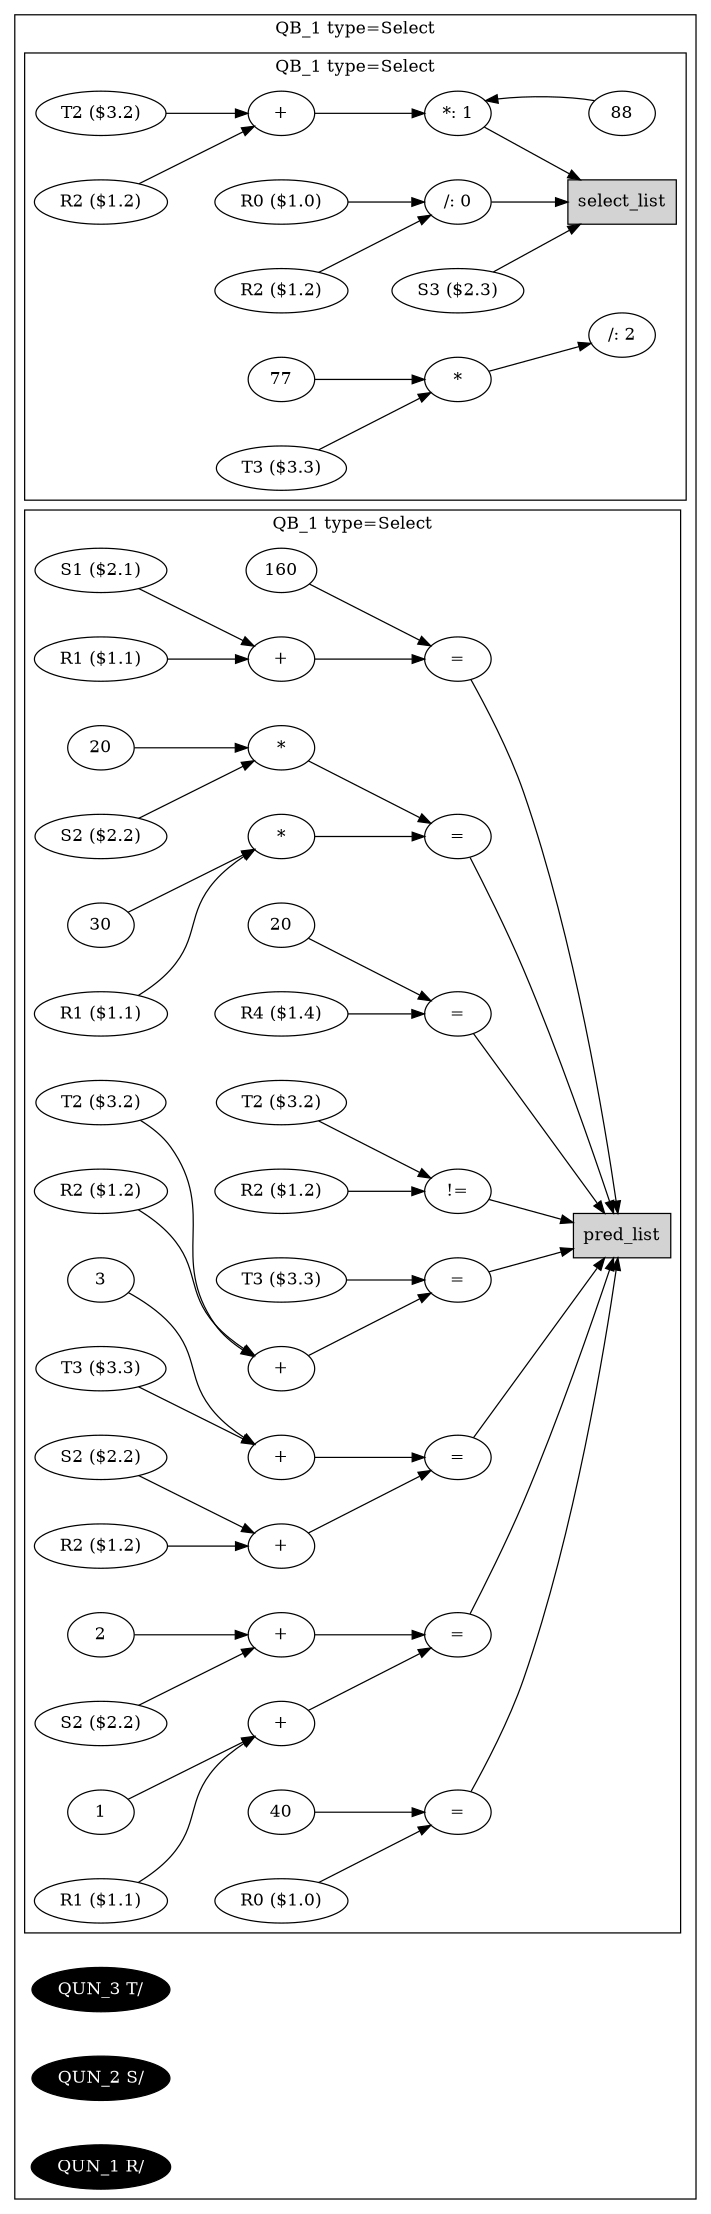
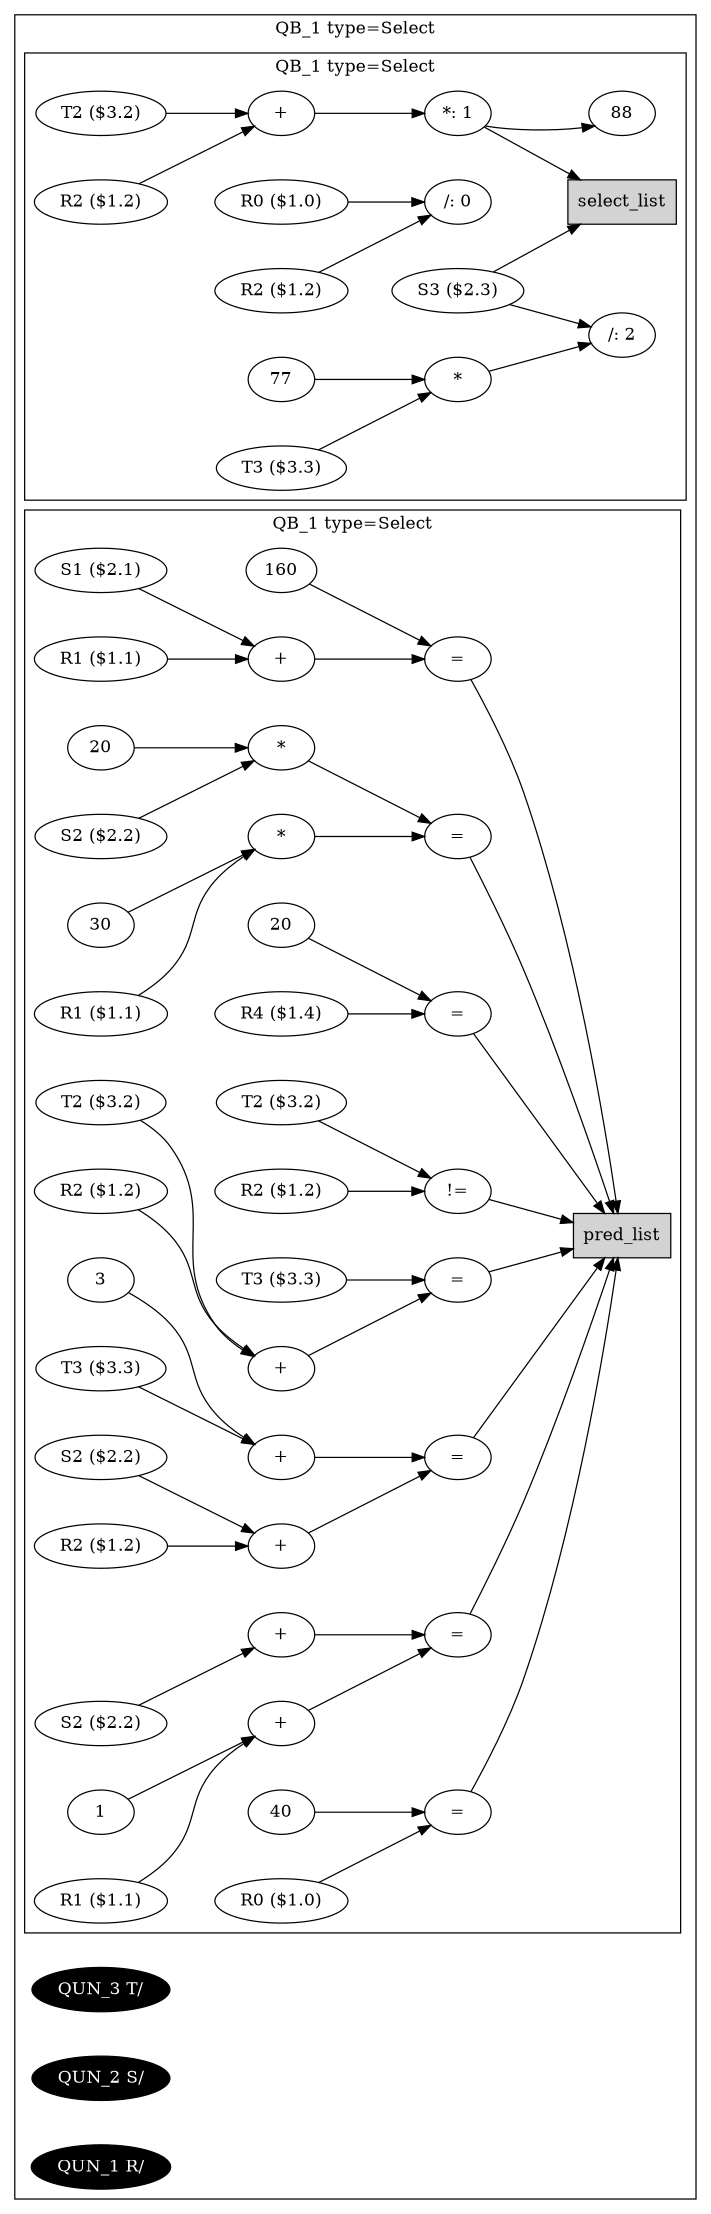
  digraph {
    nodesep=0.5
    ordering=in
    rankdir=LR
    n1 [label=select_list shape=box style=filled]
    n2 [label="/: 0"]
    n3 [label="R2 ($1.2)"]
    n4 [label="R0 ($1.0)"]
    n5 [label="*: 1"]
    n6 [label=88]
    n7 [label="+"]
    n8 [label="R2 ($1.2)"]
    n9 [label="T2 ($3.2)"]
    n10 [label="/: 2"]
    n11 [label="*"]
    n12 [label="T3 ($3.3)"]
    n13 [label=77]
    n14 [label="S3 ($2.3)"]
    n15 [label="="]
    n16 [label=pred_list shape=box style=filled]
    n17 [label="R0 ($1.0)"]
    n18 [label=40]
    n19 [label="="]
    n20 [label="+"]
    n21 [label="R1 ($1.1)"]
    n22 [label=1]
    n23 [label="+"]
    n24 [label="S2 ($2.2)"]
-   n25 [label=2]
    n26 [label="="]
    n27 [label="+"]
    n28 [label="R2 ($1.2)"]
    n29 [label="S2 ($2.2)"]
    n30 [label="+"]
    n31 [label="T3 ($3.3)"]
    n32 [label=3]
    n33 [label="="]
    n34 [label="+"]
    n35 [label="R2 ($1.2)"]
    n36 [label="T2 ($3.2)"]
    n37 [label="T3 ($3.3)"]
    n38 [label="!="]
    n39 [label="R2 ($1.2)"]
    n40 [label="T2 ($3.2)"]
    n41 [label="="]
    n42 [label="R4 ($1.4)"]
    n43 [label=20]
    n44 [label="="]
    n45 [label="*"]
    n46 [label="R1 ($1.1)"]
    n47 [label=30]
    n48 [label="*"]
    n49 [label="S2 ($2.2)"]
    n50 [label=20]
    n51 [label="="]
    n52 [label="+"]
    n53 [label="R1 ($1.1)"]
    n54 [label="S1 ($2.1)"]
    n55 [label=160]
    n56 [fillcolor=black fontcolor=white label="QUN_3 T/" style=filled]
    n57 [fillcolor=black fontcolor=white label="QUN_2 S/" style=filled]
    n58 [fillcolor=black fontcolor=white label="QUN_1 R/" style=filled]
    subgraph cluster_1 {
      label="QB_1 type=Select"
      n56
      n57
      n58
      subgraph cluster_2 {
        label="QB_1 type=Select"
        n1
        n2
        n3
        n4
        n5
        n6
        n7
        n8
        n9
        n10
        n11
        n12
        n13
        n14
      }
      subgraph cluster_3 {
        label="QB_1 type=Select"
        n15
        n16
        n17
        n18
        n19
        n20
        n21
        n22
        n23
        n24
-       n25
        n26
        n27
        n28
        n29
        n30
        n31
        n32
        n33
        n34
        n35
        n36
        n37
        n38
        n39
        n40
        n41
        n42
        n43
        n44
        n45
        n46
        n47
        n48
        n49
        n50
        n51
        n52
        n53
        n54
        n55
      }
    }
-   n2 -> n1
    n3 -> n2
    n4 -> n2
    n5 -> n1
-   n6 -> n5
+   n5 -> n6
    n7 -> n5
    n8 -> n7
    n9 -> n7
    n11 -> n10
    n12 -> n11
    n13 -> n11
    n14 -> n1
+   n14 -> n10
    n15 -> n16
    n17 -> n15
    n18 -> n15
    n19 -> n16
    n20 -> n19
    n21 -> n20
    n22 -> n20
    n23 -> n19
    n24 -> n23
-   n25 -> n23
    n26 -> n16
    n27 -> n26
    n28 -> n27
    n29 -> n27
    n30 -> n26
    n31 -> n30
    n32 -> n30
    n33 -> n16
    n34 -> n33
    n35 -> n34
    n36 -> n34
    n37 -> n33
    n38 -> n16
    n39 -> n38
    n40 -> n38
    n41 -> n16
    n42 -> n41
    n43 -> n41
    n44 -> n16
    n45 -> n44
    n46 -> n45
    n47 -> n45
    n48 -> n44
    n49 -> n48
    n50 -> n48
    n51 -> n16
    n52 -> n51
    n53 -> n52
    n54 -> n52
    n55 -> n51
  }
